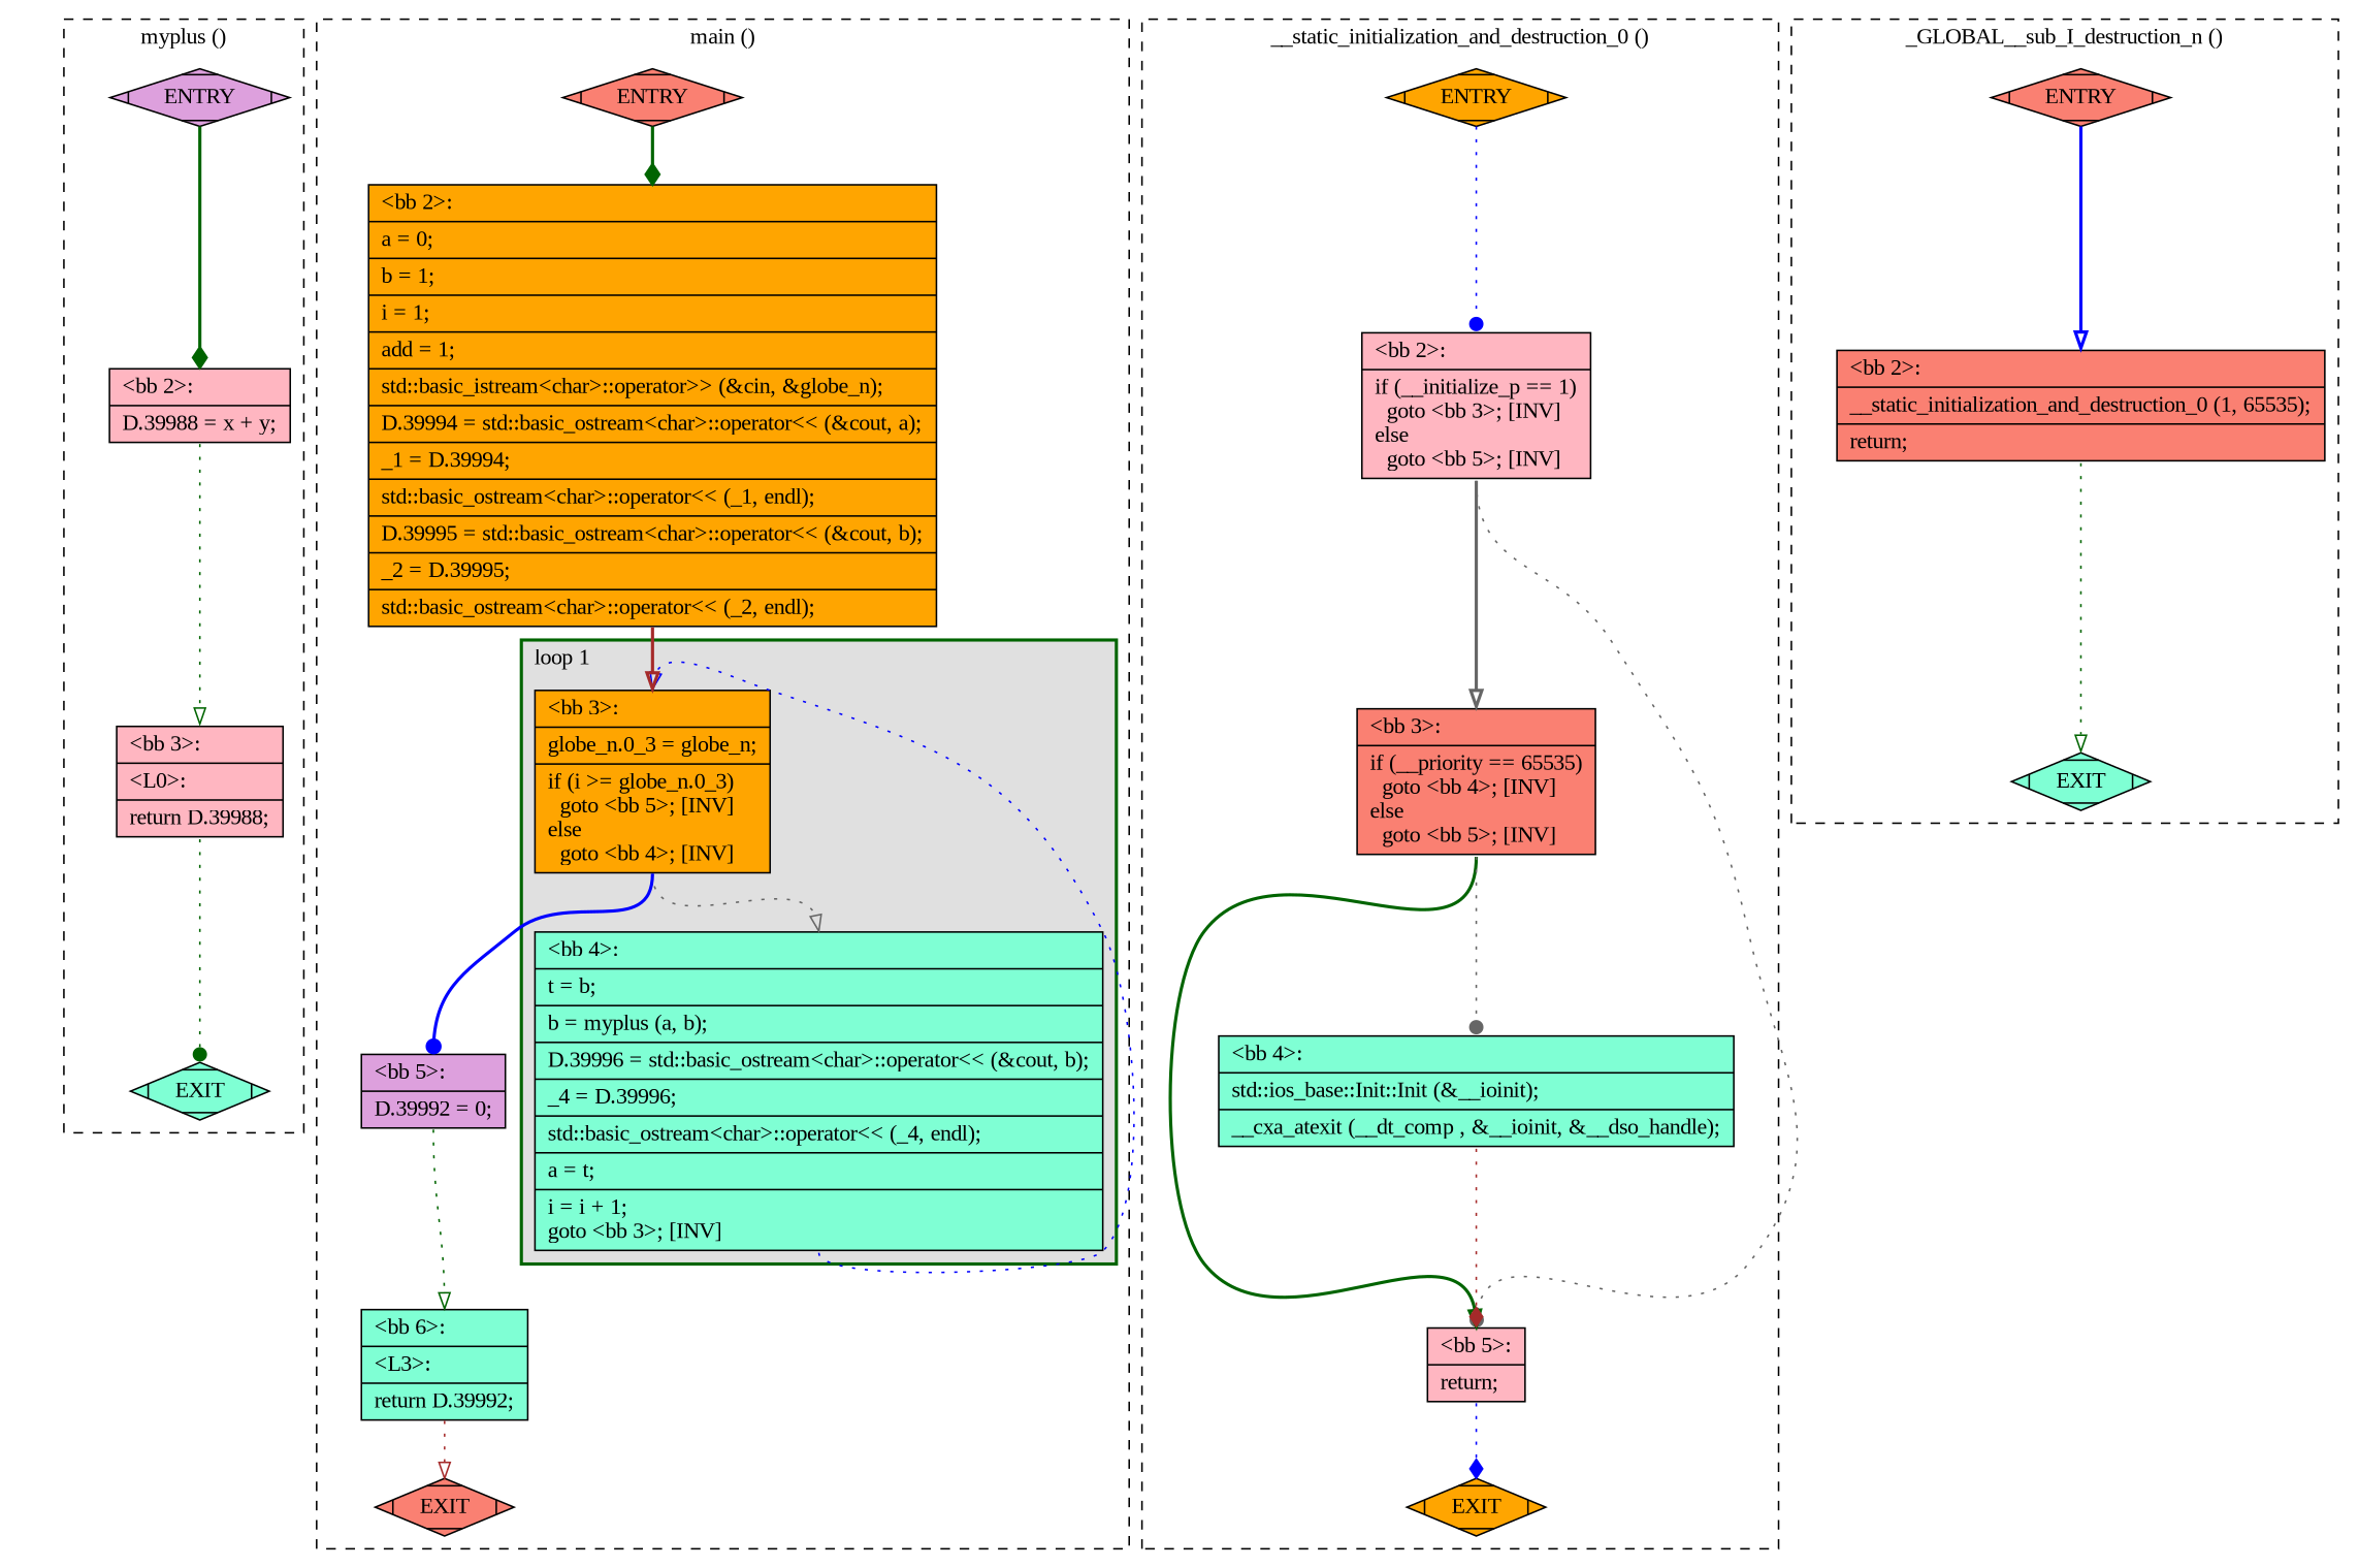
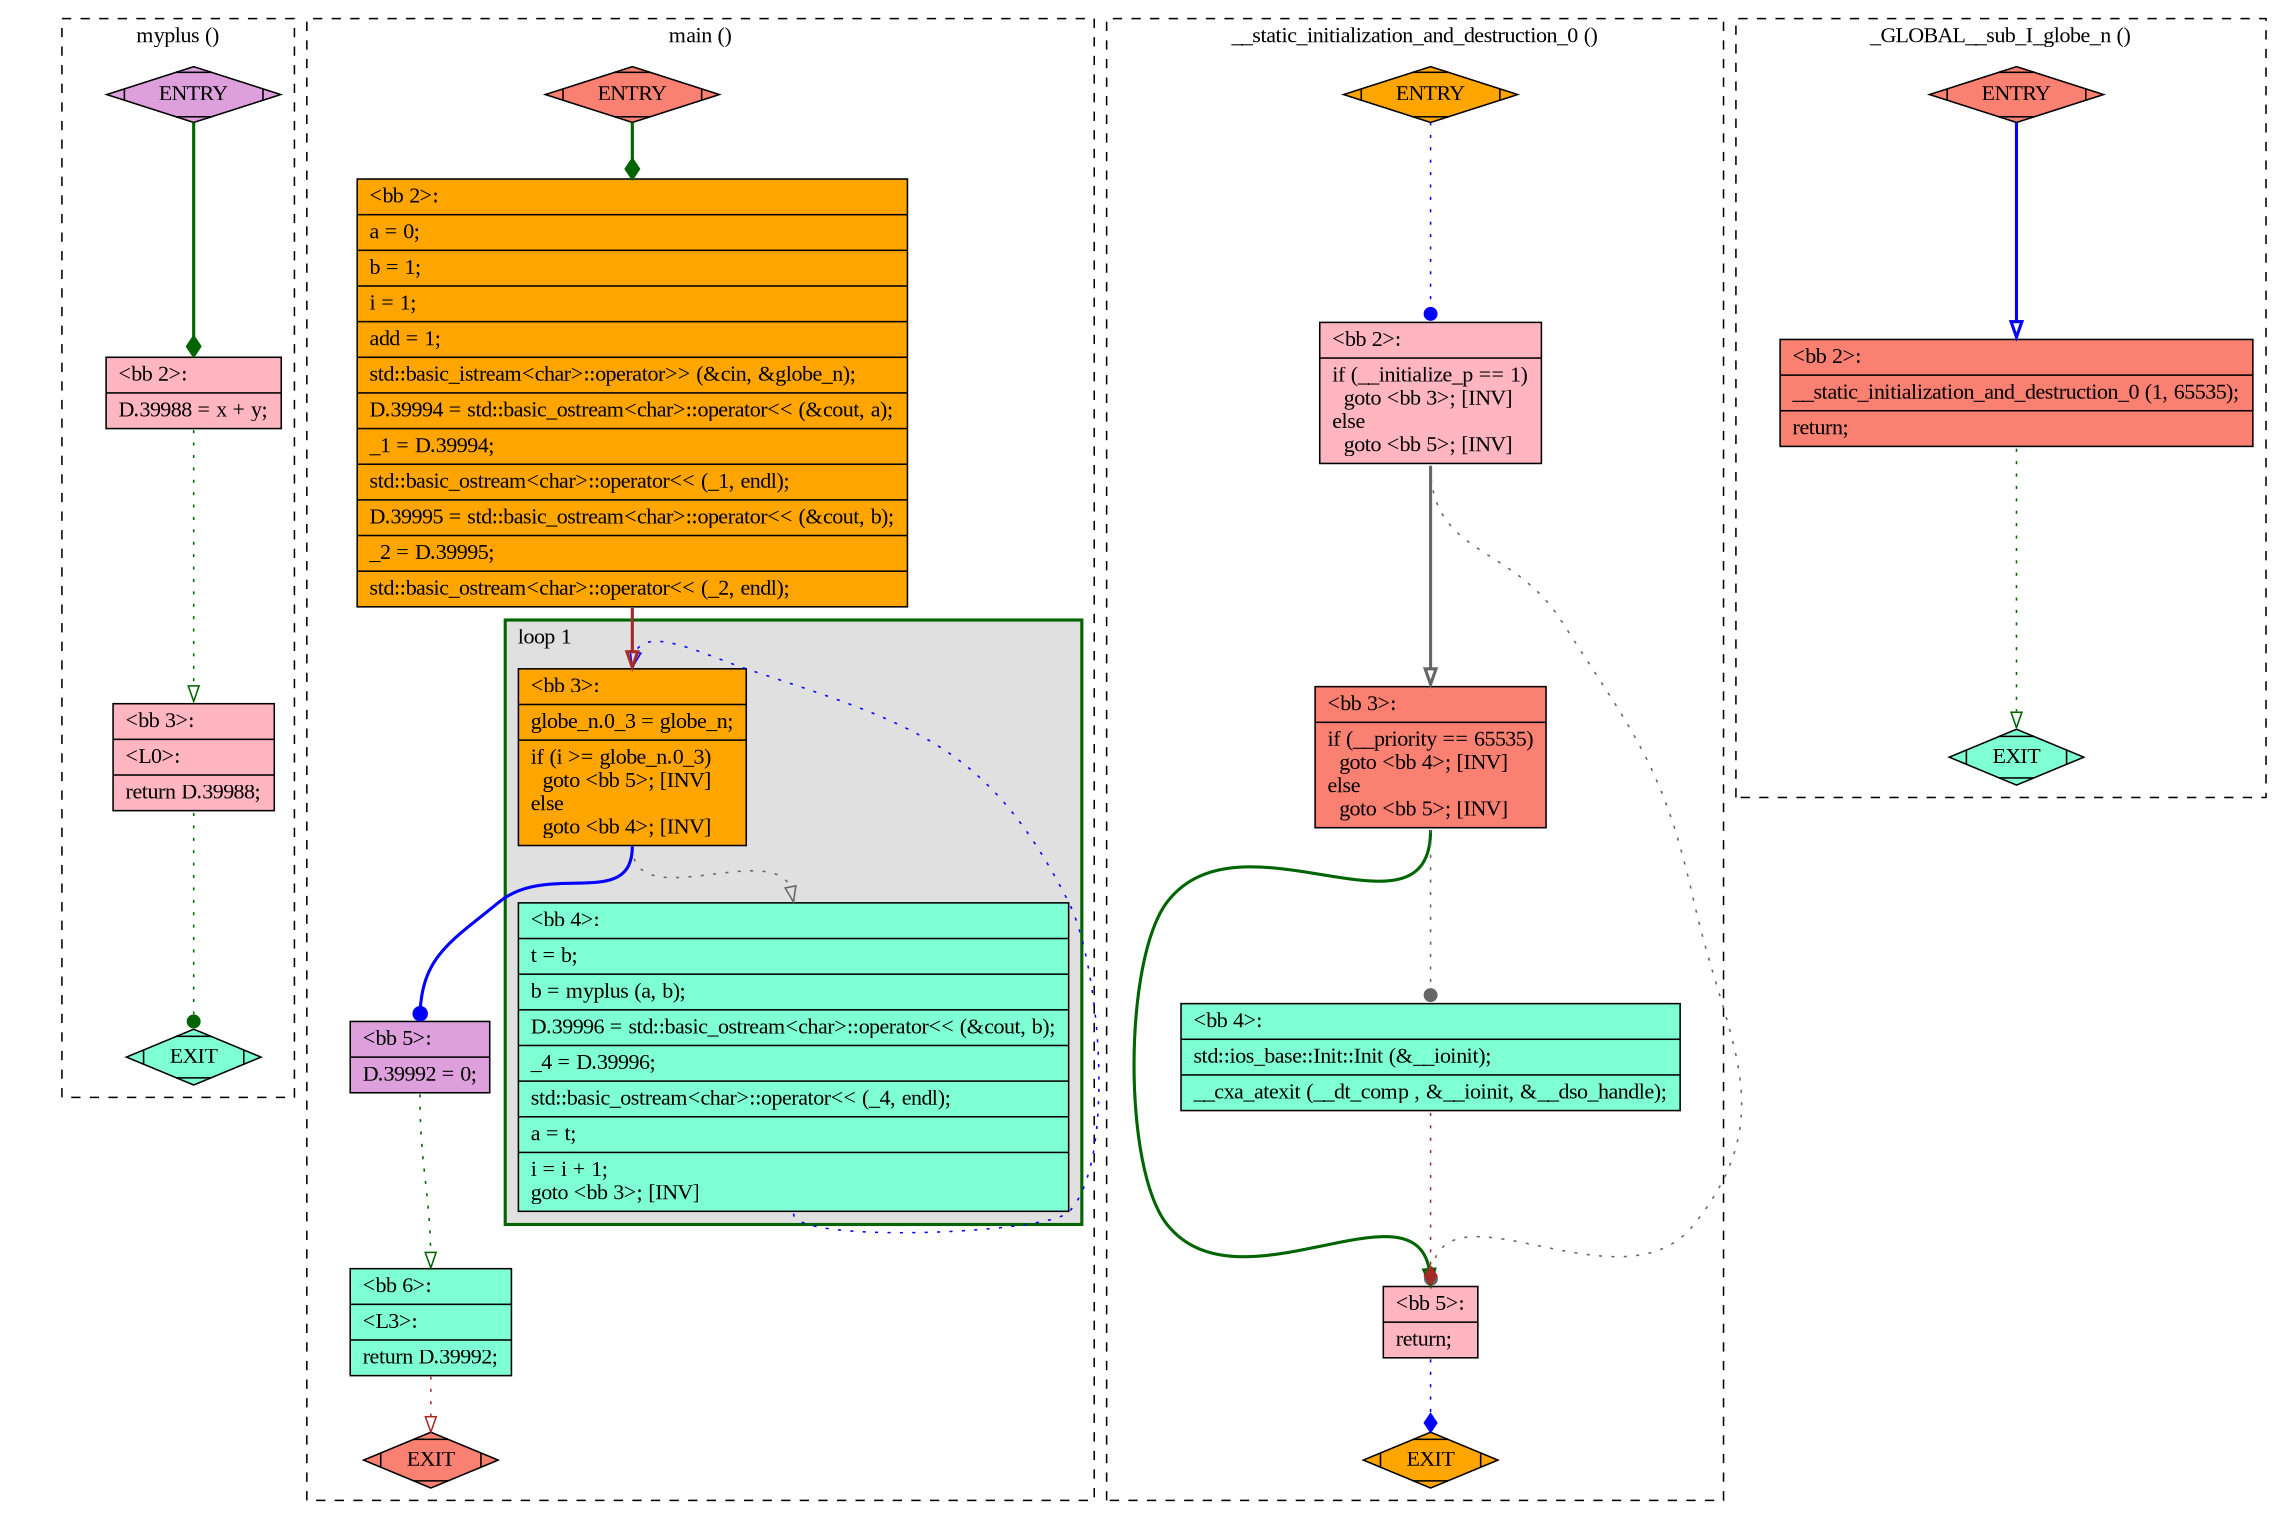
  digraph {
    fontname="Liberation Serif"
    node [fillcolor=aquamarine shape=record style=filled fontname="Liberation Serif"]
    edge [constraint=true headport=n style=dotted tailport=s fontname="Liberation Serif" color=darkgreen weight=10 arrowhead=onormal]
    n1 [fillcolor=plum label=ENTRY shape=Mdiamond]
    n2 [label=EXIT shape=Mdiamond]
    n3 [fillcolor=lightpink label="{\<bb\ 2\>:\l|D.39988\ =\ x\ +\ y;\l}"]
    n4 [fillcolor=lightpink label="{\<bb\ 3\>:\l|\<L0\>:\l|return\ D.39988;\l}"]
    n5 [fillcolor=orange label="{\<bb\ 3\>:\l|globe_n.0_3\ =\ globe_n;\l|if\ (i\ \>=\ globe_n.0_3)\l\ \ goto\ \<bb\ 5\>;\ [INV]\lelse\l\ \ goto\ \<bb\ 4\>;\ [INV]\l}"]
    n6 [label="{\<bb\ 4\>:\l|t\ =\ b;\l|b\ =\ myplus\ (a,\ b);\l|D.39996\ =\ std::basic_ostream\<char\>::operator\<\<\ (&cout,\ b);\l|_4\ =\ D.39996;\l|std::basic_ostream\<char\>::operator\<\<\ (_4,\ endl);\l|a\ =\ t;\l|i\ =\ i\ +\ 1;\lgoto\ \<bb\ 3\>;\ [INV]\l}"]
    n7 [fillcolor=plum label="{\<bb\ 5\>:\l|D.39992\ =\ 0;\l}"]
    n8 [fillcolor=salmon label=ENTRY shape=Mdiamond]
    n9 [fillcolor=salmon label=EXIT shape=Mdiamond]
    n10 [fillcolor=orange label="{\<bb\ 2\>:\l|a\ =\ 0;\l|b\ =\ 1;\l|i\ =\ 1;\l|add\ =\ 1;\l|std::basic_istream\<char\>::operator\>\>\ (&cin,\ &globe_n);\l|D.39994\ =\ std::basic_ostream\<char\>::operator\<\<\ (&cout,\ a);\l|_1\ =\ D.39994;\l|std::basic_ostream\<char\>::operator\<\<\ (_1,\ endl);\l|D.39995\ =\ std::basic_ostream\<char\>::operator\<\<\ (&cout,\ b);\l|_2\ =\ D.39995;\l|std::basic_ostream\<char\>::operator\<\<\ (_2,\ endl);\l}"]
    n11 [label="{\<bb\ 6\>:\l|\<L3\>:\l|return\ D.39992;\l}"]
    n12 [fillcolor=orange label=ENTRY shape=Mdiamond]
    n13 [fillcolor=orange label=EXIT shape=Mdiamond]
    n14 [fillcolor=lightpink label="{\<bb\ 2\>:\l|if\ (__initialize_p\ ==\ 1)\l\ \ goto\ \<bb\ 3\>;\ [INV]\lelse\l\ \ goto\ \<bb\ 5\>;\ [INV]\l}"]
    n15 [fillcolor=salmon label="{\<bb\ 3\>:\l|if\ (__priority\ ==\ 65535)\l\ \ goto\ \<bb\ 4\>;\ [INV]\lelse\l\ \ goto\ \<bb\ 5\>;\ [INV]\l}"]
    n16 [fillcolor=lightpink label="{\<bb\ 5\>:\l|return;\l}"]
    n17 [label="{\<bb\ 4\>:\l|std::ios_base::Init::Init\ (&__ioinit);\l|__cxa_atexit\ (__dt_comp\ ,\ &__ioinit,\ &__dso_handle);\l}"]
    n18 [fillcolor=salmon label=ENTRY shape=Mdiamond]
    n19 [label=EXIT shape=Mdiamond]
    n20 [fillcolor=salmon label="{\<bb\ 2\>:\l|__static_initialization_and_destruction_0\ (1,\ 65535);\l|return;\l}"]
    subgraph cluster_1 {
      color=black
      label="myplus ()"
      style=dashed
      n1
      n2
      n3
      n4
    }
    subgraph cluster_2 {
      color=black
      label="main ()"
      style=dashed
      n7
      n8
      n9
      n10
      n11
      subgraph cluster_3 {
        color=darkgreen
        fillcolor=grey88
        label="loop 1"
        labeljust=l
        penwidth=2
        style=filled
        n5
        n6
      }
    }
    subgraph cluster_4 {
      color=black
      label="__static_initialization_and_destruction_0 ()"
      style=dashed
      n12
      n13
      n14
      n15
      n16
      n17
    }
    subgraph cluster_5 {
      color=black
-     label="_GLOBAL__sub_I_destruction_n ()"
+     label="_GLOBAL__sub_I_globe_n ()"
      style=dashed
      n18
      n19
      n20
    }
    n1 -> n2 [style=invis color="" weight="" arrowhead=""]
    n1 -> n3 [style=bold weight=100 arrowhead=diamond]
    n3 -> n4 [weight=100]
    n4 -> n2 [arrowhead=dot]
    n5 -> n6 [color=gray40]
    n5 -> n7 [color=blue style=bold arrowhead=dot]
    n6 -> n5 [color=blue constraint=false]
    n7 -> n11 [weight=100]
    n8 -> n9 [style=invis color="" weight="" arrowhead=""]
    n8 -> n10 [style=bold weight=100 arrowhead=diamond]
    n10 -> n5 [color=brown style=bold weight=100]
    n11 -> n9 [color=brown]
    n12 -> n13 [style=invis color="" weight="" arrowhead=""]
    n12 -> n14 [color=blue weight=100 arrowhead=dot]
    n14 -> n15 [color=gray40 style=bold]
    n14 -> n16 [color=gray40 arrowhead=dot]
    n15 -> n16 [style=bold]
    n15 -> n17 [color=gray40 arrowhead=dot]
    n16 -> n13 [color=blue arrowhead=diamond]
    n17 -> n16 [color=brown weight=100 arrowhead=diamond]
    n18 -> n19 [style=invis color="" weight="" arrowhead=""]
    n18 -> n20 [color=blue style=bold weight=100]
    n20 -> n19
  }
